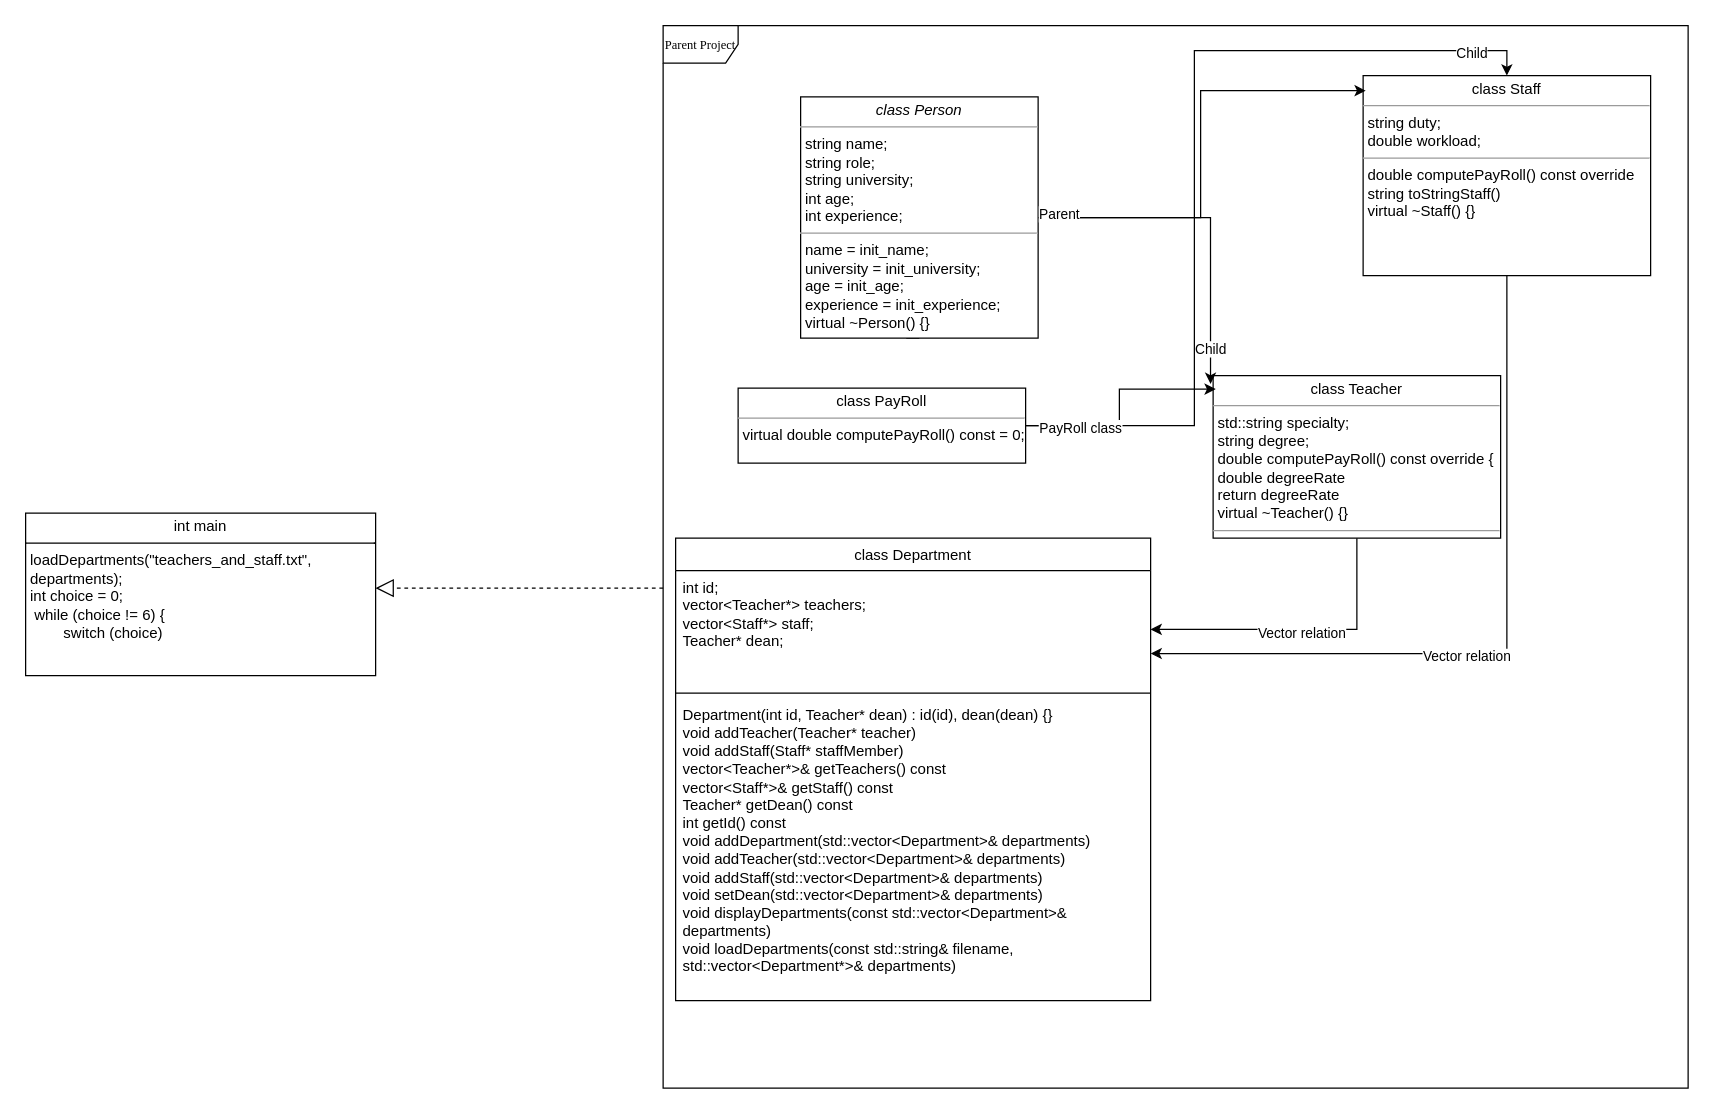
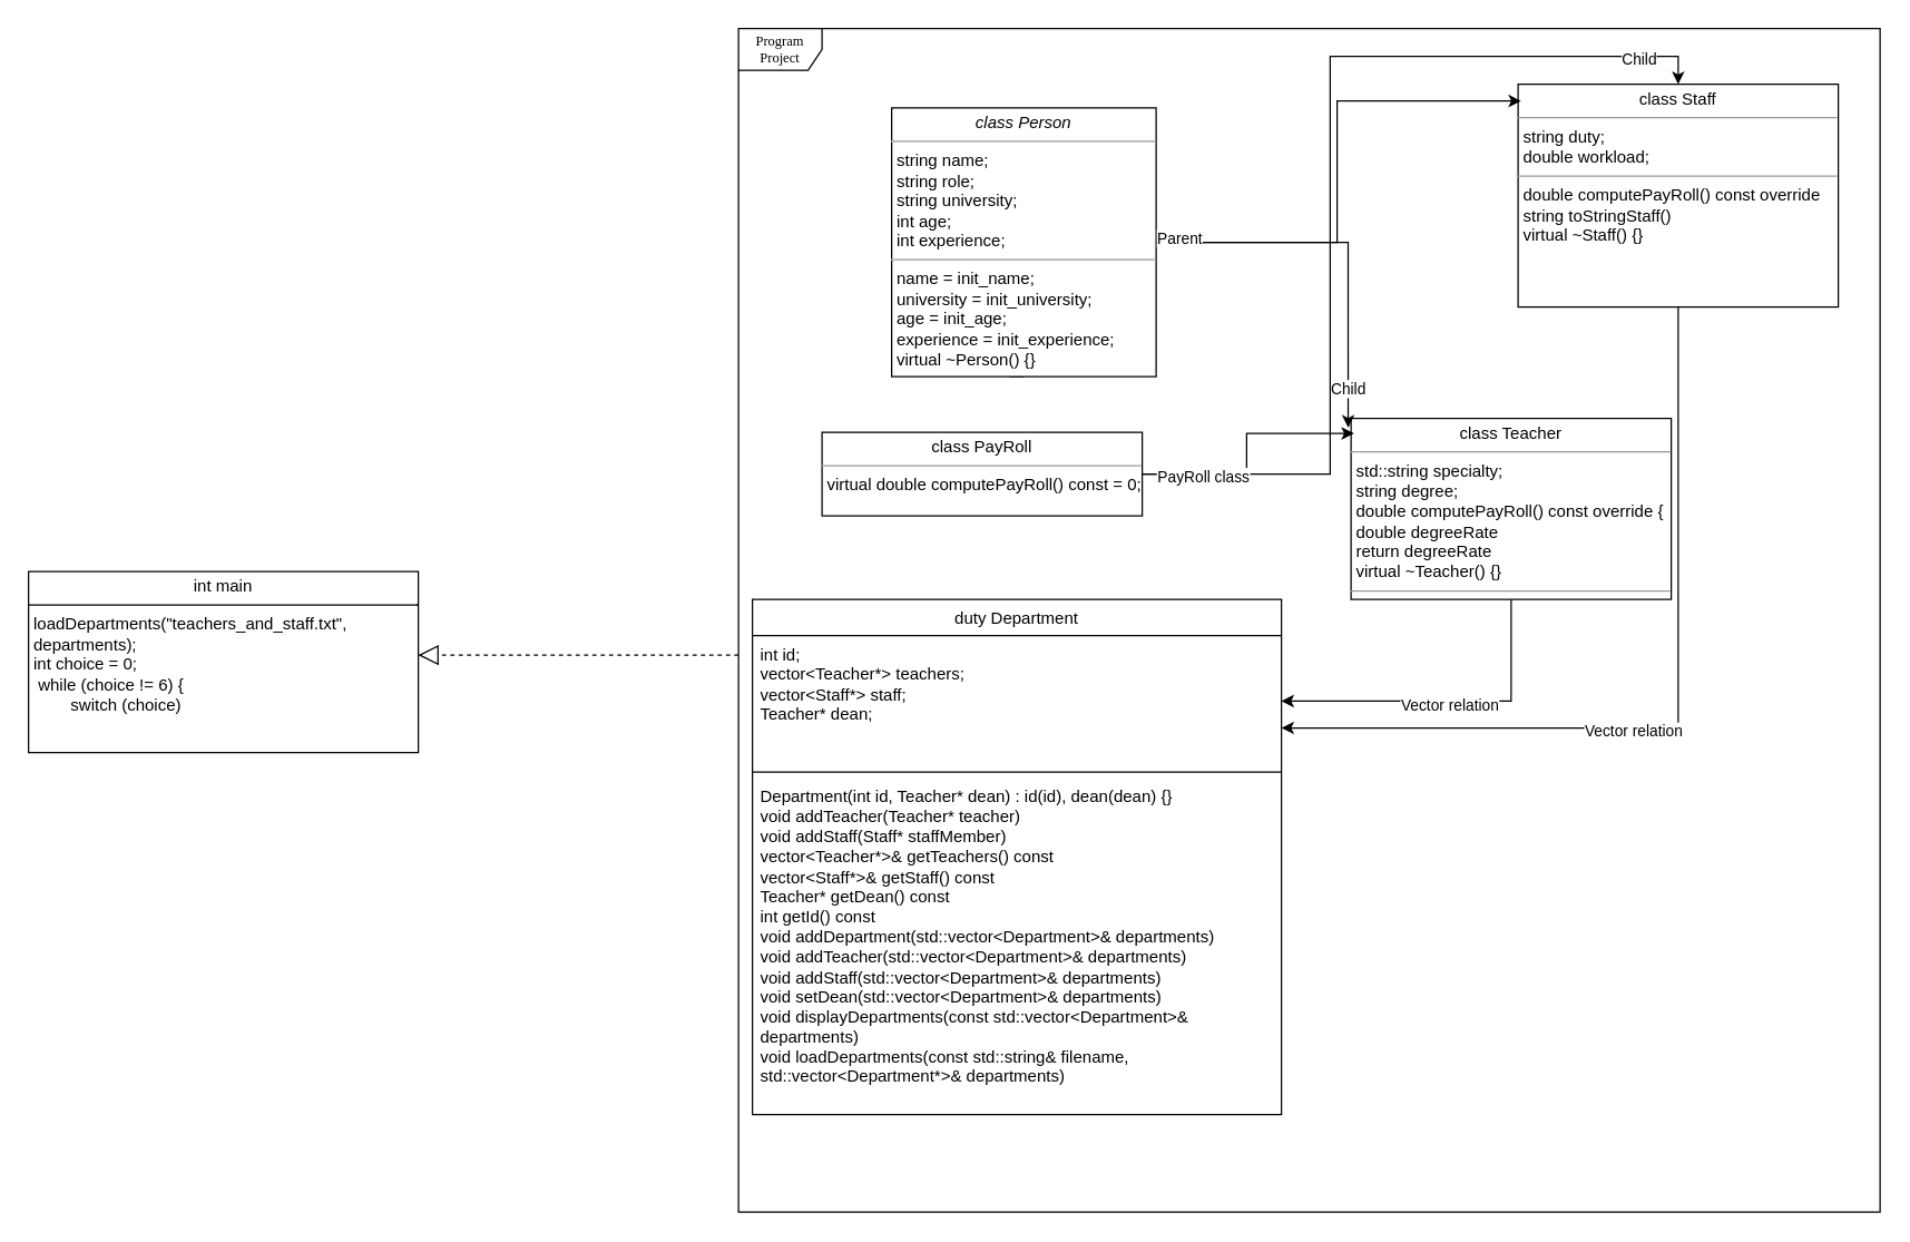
  <mxCell id="0" />
  <mxCell id="1" parent="0" />
- <mxCell id="2" value="Parent Project" style="shape=umlFrame;whiteSpace=wrap;html=1;rounded=0;shadow=0;comic=0;labelBackgroundColor=none;strokeWidth=1;fontFamily=Verdana;fontSize=10;align=center;" parent="1" vertex="1"><mxGeometry x="530" width="820" height="850" as="geometry" y="20" /></mxCell>
+ <mxCell id="2" value="Program Project" style="shape=umlFrame;whiteSpace=wrap;html=1;rounded=0;shadow=0;comic=0;labelBackgroundColor=none;strokeWidth=1;fontFamily=Verdana;fontSize=10;align=center;" parent="1" vertex="1"><mxGeometry x="530" width="820" height="850" as="geometry" y="20" /></mxCell>
  <mxCell id="3" style="edgeStyle=orthogonalEdgeStyle;rounded=0;orthogonalLoop=1;jettySize=auto;html=1;exitX=0.5;exitY=1;exitDx=0;exitDy=0;" parent="1" source="4" edge="1"><mxGeometry relative="1" as="geometry"><mxPoint x="725" y="240" as="targetPoint" /></mxGeometry></mxCell>
  <mxCell id="4" value="&lt;p style=&quot;margin:0px;margin-top:4px;text-align:center;&quot;&gt;&lt;i&gt;class Person&lt;/i&gt;&lt;/p&gt;&lt;hr size=&quot;1&quot;&gt;&lt;p style=&quot;margin:0px;margin-left:4px;&quot;&gt;string name;&amp;nbsp;&lt;/p&gt;&lt;p style=&quot;margin:0px;margin-left:4px;&quot;&gt;string role;&amp;nbsp;&lt;/p&gt;&lt;p style=&quot;margin:0px;margin-left:4px;&quot;&gt;string university;&amp;nbsp;&lt;/p&gt;&lt;p style=&quot;margin:0px;margin-left:4px;&quot;&gt;int age;&amp;nbsp;&lt;/p&gt;&lt;p style=&quot;margin:0px;margin-left:4px;&quot;&gt;int experience;&amp;nbsp;&lt;/p&gt;&lt;hr size=&quot;1&quot;&gt;&lt;p style=&quot;margin:0px;margin-left:4px;&quot;&gt;name = init_name;&amp;nbsp;&lt;/p&gt;&lt;p style=&quot;margin:0px;margin-left:4px;&quot;&gt;university = init_university;&amp;nbsp;&lt;/p&gt;&lt;p style=&quot;margin:0px;margin-left:4px;&quot;&gt;age = init_age;&amp;nbsp;&lt;/p&gt;&lt;p style=&quot;margin:0px;margin-left:4px;&quot;&gt;experience = init_experience;&amp;nbsp;&lt;/p&gt;&lt;p style=&quot;margin:0px;margin-left:4px;&quot;&gt;virtual ~Person() {}&lt;br&gt;&lt;/p&gt;" style="verticalAlign=top;align=left;overflow=fill;fontSize=12;fontFamily=Helvetica;html=1;rounded=0;shadow=0;comic=0;labelBackgroundColor=none;strokeWidth=1" parent="1" vertex="1"><mxGeometry x="640" y="77" width="190" height="193" as="geometry" /></mxCell>
  <mxCell id="5" style="edgeStyle=orthogonalEdgeStyle;rounded=0;orthogonalLoop=1;jettySize=auto;html=1;" edge="1" parent="1" source="7" target="19"><mxGeometry relative="1" as="geometry" /></mxCell>
  <mxCell id="6" value="Vector relation" style="edgeLabel;html=1;align=center;verticalAlign=middle;resizable=0;points=[];" vertex="1" connectable="0" parent="5"><mxGeometry x="-0.012" y="2" relative="1" as="geometry"><mxPoint as="offset" /></mxGeometry></mxCell>
  <mxCell id="7" value="&lt;p style=&quot;margin:0px;margin-top:4px;text-align:center;&quot;&gt;class Teacher&lt;/p&gt;&lt;hr size=&quot;1&quot;&gt;&lt;p style=&quot;margin:0px;margin-left:4px;&quot;&gt;std::string specialty;&lt;/p&gt;&lt;p style=&quot;margin:0px;margin-left:4px;&quot;&gt;string degree;&lt;/p&gt;&lt;p style=&quot;margin:0px;margin-left:4px;&quot;&gt;double computePayRoll() const override {&lt;br&gt;&lt;/p&gt;&lt;p style=&quot;margin:0px;margin-left:4px;&quot;&gt;double degreeRate&lt;br&gt;&lt;/p&gt;&lt;p style=&quot;margin:0px;margin-left:4px;&quot;&gt;return degreeRate&lt;/p&gt;&lt;p style=&quot;margin:0px;margin-left:4px;&quot;&gt;virtual ~Teacher() {}&lt;br&gt;&lt;/p&gt;&lt;hr size=&quot;1&quot;&gt;&lt;p style=&quot;margin:0px;margin-left:4px;&quot;&gt;&lt;br&gt;&lt;/p&gt;" style="verticalAlign=top;align=left;overflow=fill;fontSize=12;fontFamily=Helvetica;html=1;rounded=0;shadow=0;comic=0;labelBackgroundColor=none;strokeWidth=1" parent="1" vertex="1"><mxGeometry x="970" y="300" width="230" height="130" as="geometry" /></mxCell>
  <mxCell id="8" style="edgeStyle=orthogonalEdgeStyle;rounded=0;orthogonalLoop=1;jettySize=auto;html=1;entryX=0.5;entryY=0;entryDx=0;entryDy=0;" parent="1" source="10" target="11" edge="1"><mxGeometry relative="1" as="geometry"><mxPoint x="995" y="60" as="targetPoint" /></mxGeometry></mxCell>
  <mxCell id="9" value="Child" style="edgeLabel;html=1;align=center;verticalAlign=middle;resizable=0;points=[];" parent="8" vertex="1" connectable="0"><mxGeometry x="0.861" y="-1" relative="1" as="geometry"><mxPoint as="offset" /></mxGeometry></mxCell>
  <mxCell id="10" value="&lt;p style=&quot;margin:0px;margin-top:4px;text-align:center;&quot;&gt;class PayRoll&lt;/p&gt;&lt;hr size=&quot;1&quot;&gt;&lt;p style=&quot;margin:0px;margin-left:4px;&quot;&gt;virtual double computePayRoll() const = 0;&lt;br&gt;&lt;/p&gt;&lt;p style=&quot;margin:0px;margin-left:4px;&quot;&gt;&lt;br&gt;&lt;/p&gt;" style="verticalAlign=top;align=left;overflow=fill;fontSize=12;fontFamily=Helvetica;html=1;rounded=0;shadow=0;comic=0;labelBackgroundColor=none;strokeWidth=1" parent="1" vertex="1"><mxGeometry x="590" y="310" width="230" height="60" as="geometry" /></mxCell>
  <mxCell id="11" value="&lt;p style=&quot;margin:0px;margin-top:4px;text-align:center;&quot;&gt;class Staff&lt;/p&gt;&lt;hr size=&quot;1&quot;&gt;&lt;p style=&quot;margin:0px;margin-left:4px;&quot;&gt;string duty;&lt;/p&gt;&lt;p style=&quot;margin:0px;margin-left:4px;&quot;&gt;double workload;&lt;/p&gt;&lt;hr size=&quot;1&quot;&gt;&lt;p style=&quot;margin:0px;margin-left:4px;&quot;&gt;double computePayRoll() const override&lt;br&gt;&lt;/p&gt;&lt;p style=&quot;margin:0px;margin-left:4px;&quot;&gt;string toStringStaff()&lt;br&gt;&lt;/p&gt;&lt;p style=&quot;margin:0px;margin-left:4px;&quot;&gt;virtual ~Staff() {}&lt;br&gt;&lt;/p&gt;&lt;p style=&quot;margin:0px;margin-left:4px;&quot;&gt;&lt;br&gt;&lt;/p&gt;" style="verticalAlign=top;align=left;overflow=fill;fontSize=12;fontFamily=Helvetica;html=1;rounded=0;shadow=0;comic=0;labelBackgroundColor=none;strokeWidth=1" parent="1" vertex="1"><mxGeometry x="1090" y="60" width="230" height="160" as="geometry" /></mxCell>
  <mxCell id="12" style="edgeStyle=orthogonalEdgeStyle;rounded=0;orthogonalLoop=1;jettySize=auto;html=1;entryX=-0.009;entryY=0.051;entryDx=0;entryDy=0;entryPerimeter=0;" parent="1" source="4" target="7" edge="1"><mxGeometry relative="1" as="geometry" /></mxCell>
  <mxCell id="13" value="Child" style="edgeLabel;html=1;align=center;verticalAlign=middle;resizable=0;points=[];" parent="12" vertex="1" connectable="0"><mxGeometry x="0.792" relative="1" as="geometry"><mxPoint as="offset" /></mxGeometry></mxCell>
  <mxCell id="14" style="edgeStyle=orthogonalEdgeStyle;rounded=0;orthogonalLoop=1;jettySize=auto;html=1;entryX=0.009;entryY=0.083;entryDx=0;entryDy=0;entryPerimeter=0;" parent="1" source="10" target="7" edge="1"><mxGeometry relative="1" as="geometry" /></mxCell>
  <mxCell id="15" value="PayRoll class" style="edgeLabel;html=1;align=center;verticalAlign=middle;resizable=0;points=[];" vertex="1" connectable="0" parent="14"><mxGeometry x="-0.531" y="-1" relative="1" as="geometry"><mxPoint as="offset" /></mxGeometry></mxCell>
  <mxCell id="16" style="edgeStyle=orthogonalEdgeStyle;rounded=0;orthogonalLoop=1;jettySize=auto;html=1;entryX=0.009;entryY=0.075;entryDx=0;entryDy=0;entryPerimeter=0;" parent="1" source="4" target="11" edge="1"><mxGeometry relative="1" as="geometry" /></mxCell>
  <mxCell id="17" value="Parent" style="edgeLabel;html=1;align=center;verticalAlign=middle;resizable=0;points=[];" parent="16" vertex="1" connectable="0"><mxGeometry x="-0.912" y="3" relative="1" as="geometry"><mxPoint as="offset" /></mxGeometry></mxCell>
- <mxCell id="18" value="&lt;span style=&quot;font-weight: 400;&quot;&gt;class Department&lt;/span&gt;" style="swimlane;fontStyle=1;align=center;verticalAlign=top;childLayout=stackLayout;horizontal=1;startSize=26;horizontalStack=0;resizeParent=1;resizeParentMax=0;resizeLast=0;collapsible=1;marginBottom=0;whiteSpace=wrap;html=1;" parent="1" vertex="1"><mxGeometry x="540" y="430" width="380" height="370" as="geometry" /></mxCell>
+ <mxCell id="18" value="&lt;span style=&quot;font-weight: 400;&quot;&gt;duty Department&lt;/span&gt;" style="swimlane;fontStyle=1;align=center;verticalAlign=top;childLayout=stackLayout;horizontal=1;startSize=26;horizontalStack=0;resizeParent=1;resizeParentMax=0;resizeLast=0;collapsible=1;marginBottom=0;whiteSpace=wrap;html=1;" parent="1" vertex="1"><mxGeometry x="540" y="430" width="380" height="370" as="geometry" /></mxCell>
  <mxCell id="19" value="&lt;div&gt;int id;&lt;/div&gt;&lt;div&gt;vector&amp;lt;Teacher*&amp;gt; teachers;&lt;/div&gt;&lt;div&gt;vector&amp;lt;Staff*&amp;gt; staff;&lt;/div&gt;&lt;div&gt;Teacher* dean;&lt;/div&gt;&lt;div&gt;&lt;br&gt;&lt;/div&gt;" style="text;strokeColor=none;fillColor=none;align=left;verticalAlign=top;spacingLeft=4;spacingRight=4;overflow=hidden;rotatable=0;points=[[0,0.5],[1,0.5]];portConstraint=eastwest;whiteSpace=wrap;html=1;" parent="18" vertex="1"><mxGeometry y="26" width="380" height="94" as="geometry" /></mxCell>
  <mxCell id="20" value="" style="line;strokeWidth=1;fillColor=none;align=left;verticalAlign=middle;spacingTop=-1;spacingLeft=3;spacingRight=3;rotatable=0;labelPosition=right;points=[];portConstraint=eastwest;strokeColor=inherit;" parent="18" vertex="1"><mxGeometry y="120" width="380" height="8" as="geometry" /></mxCell>
  <mxCell id="21" value="Department(int id, Teacher* dean) : id(id), dean(dean) {}&lt;div&gt;void addTeacher(Teacher* teacher)&lt;br&gt;&lt;/div&gt;&lt;div&gt;void addStaff(Staff* staffMember)&lt;br&gt;&lt;/div&gt;&lt;div&gt;vector&amp;lt;Teacher*&amp;gt;&amp;amp; getTeachers() const&lt;br&gt;&lt;/div&gt;&lt;div&gt;vector&amp;lt;Staff*&amp;gt;&amp;amp; getStaff() const&lt;br&gt;&lt;/div&gt;&lt;div&gt;Teacher* getDean() const&lt;br&gt;&lt;/div&gt;&lt;div&gt;int getId() const&lt;br&gt;&lt;/div&gt;&lt;div&gt;void addDepartment(std::vector&amp;lt;Department&amp;gt;&amp;amp; departments)&lt;br&gt;&lt;/div&gt;&lt;div&gt;void addTeacher(std::vector&amp;lt;Department&amp;gt;&amp;amp; departments)&lt;br&gt;&lt;/div&gt;&lt;div&gt;void addStaff(std::vector&amp;lt;Department&amp;gt;&amp;amp; departments)&lt;br&gt;&lt;/div&gt;&lt;div&gt;void setDean(std::vector&amp;lt;Department&amp;gt;&amp;amp; departments)&lt;br&gt;&lt;/div&gt;&lt;div&gt;void displayDepartments(const std::vector&amp;lt;Department&amp;gt;&amp;amp; departments)&lt;br&gt;&lt;/div&gt;&lt;div&gt;void loadDepartments(const std::string&amp;amp; filename, std::vector&amp;lt;Department*&amp;gt;&amp;amp; departments)&lt;br&gt;&lt;/div&gt;&lt;div&gt;&lt;br&gt;&lt;/div&gt;&lt;div&gt;&lt;br&gt;&lt;/div&gt;&lt;div&gt;&lt;br&gt;&lt;/div&gt;" style="text;strokeColor=none;fillColor=none;align=left;verticalAlign=top;spacingLeft=4;spacingRight=4;overflow=hidden;rotatable=0;points=[[0,0.5],[1,0.5]];portConstraint=eastwest;whiteSpace=wrap;html=1;" parent="18" vertex="1"><mxGeometry y="128" width="380" height="242" as="geometry" /></mxCell>
  <mxCell id="22" style="edgeStyle=orthogonalEdgeStyle;rounded=0;orthogonalLoop=1;jettySize=auto;html=1;entryX=1;entryY=0.706;entryDx=0;entryDy=0;entryPerimeter=0;" edge="1" parent="1" source="11" target="19"><mxGeometry relative="1" as="geometry" /></mxCell>
  <mxCell id="23" value="Vector relation" style="edgeLabel;html=1;align=center;verticalAlign=middle;resizable=0;points=[];" vertex="1" connectable="0" parent="22"><mxGeometry x="0.14" y="2" relative="1" as="geometry"><mxPoint as="offset" /></mxGeometry></mxCell>
  <mxCell id="24" value="" style="endArrow=block;dashed=1;endFill=0;endSize=12;html=1;rounded=0;" edge="1" parent="1"><mxGeometry width="160" relative="1" as="geometry"><mxPoint x="530" y="470" as="sourcePoint" /><mxPoint x="300" y="470" as="targetPoint" /></mxGeometry></mxCell>
  <mxCell id="25" value="&lt;p style=&quot;margin:0px;margin-top:4px;text-align:center;&quot;&gt;int main&lt;/p&gt;&lt;hr size=&quot;1&quot; style=&quot;border-style:solid;&quot;&gt;&lt;p style=&quot;margin:0px;margin-left:4px;&quot;&gt;loadDepartments(&quot;teachers_and_staff.txt&quot;, departments);&lt;br&gt;&lt;/p&gt;&lt;p style=&quot;margin:0px;margin-left:4px;&quot;&gt;int choice = 0;&amp;nbsp;&lt;br&gt;&lt;/p&gt;&lt;p style=&quot;margin:0px;margin-left:4px;&quot;&gt;&amp;nbsp;while (choice != 6) {&lt;/p&gt;&lt;p style=&quot;margin:0px;margin-left:4px;&quot;&gt;&amp;nbsp; &amp;nbsp; &amp;nbsp; &amp;nbsp; switch (choice)&lt;/p&gt;" style="verticalAlign=top;align=left;overflow=fill;html=1;whiteSpace=wrap;" vertex="1" parent="1"><mxGeometry x="20" y="410" width="280" height="130" as="geometry" /></mxCell>
